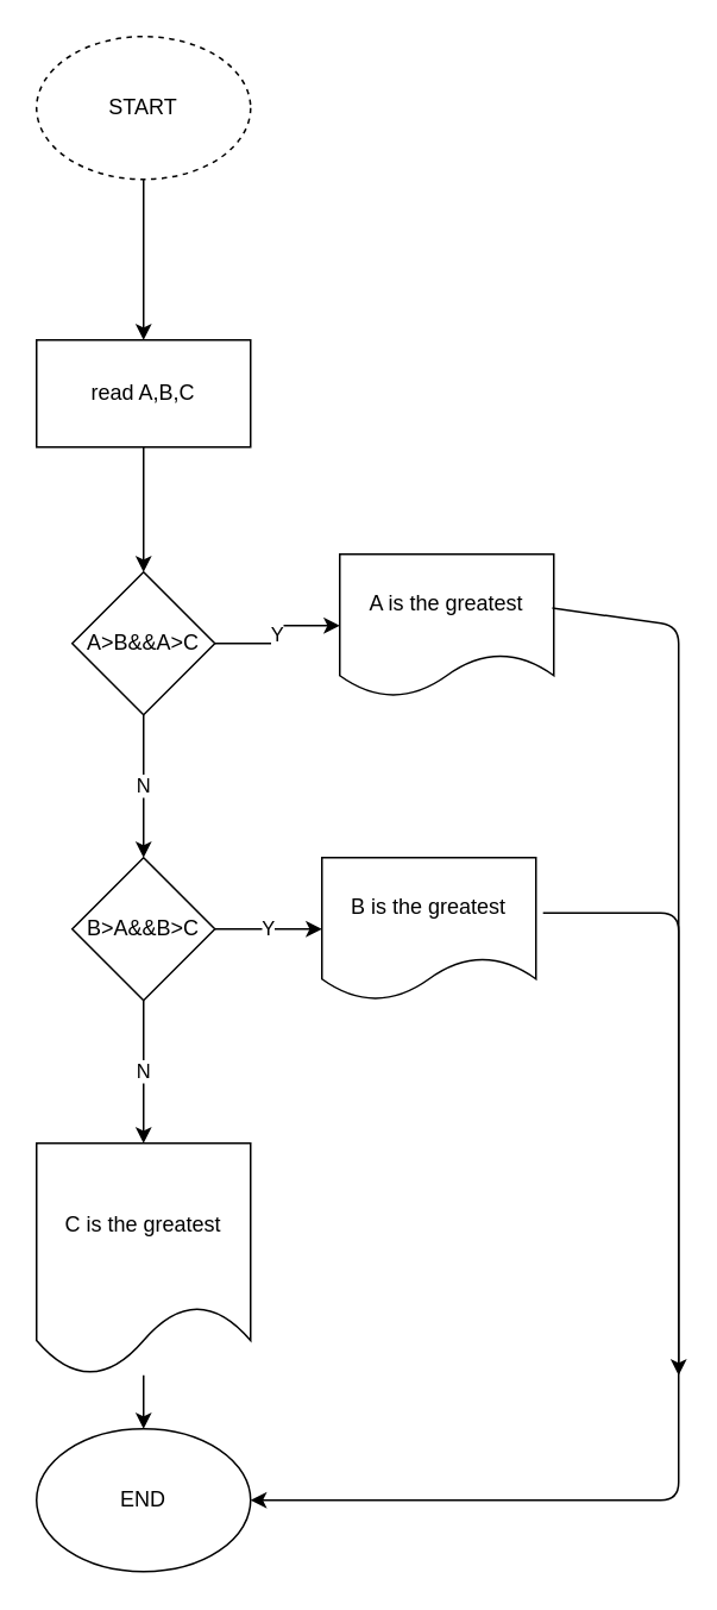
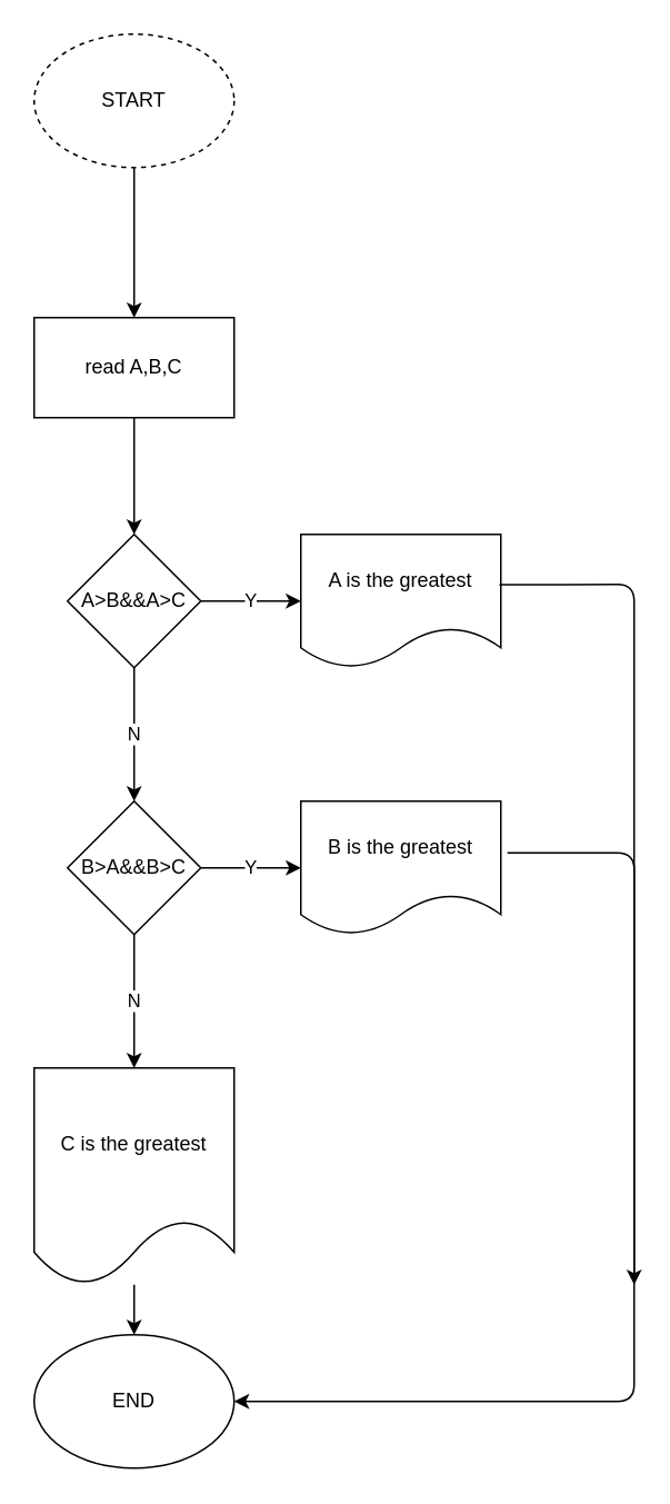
  <mxCell id="0" />
  <mxCell id="1" parent="0" />
  <mxCell id="2" value="" style="edgeStyle=orthogonalEdgeStyle;rounded=0;orthogonalLoop=1;jettySize=auto;html=1;" parent="1" source="3" target="5" edge="1"><mxGeometry relative="1" as="geometry" /></mxCell>
  <mxCell id="3" value="START" style="ellipse;whiteSpace=wrap;html=1;dashed=1;" parent="1" vertex="1"><mxGeometry x="20" y="20" width="120" height="80" as="geometry" /></mxCell>
  <mxCell id="4" value="" style="edgeStyle=orthogonalEdgeStyle;rounded=0;orthogonalLoop=1;jettySize=auto;html=1;" parent="1" source="5" target="8" edge="1"><mxGeometry relative="1" as="geometry" /></mxCell>
  <mxCell id="5" value="read A,B,C" style="whiteSpace=wrap;html=1;" parent="1" vertex="1"><mxGeometry x="20" y="190" width="120" height="60" as="geometry" /></mxCell>
  <mxCell id="6" value="Y" style="edgeStyle=orthogonalEdgeStyle;rounded=0;orthogonalLoop=1;jettySize=auto;html=1;" parent="1" source="8" target="9" edge="1"><mxGeometry relative="1" as="geometry" /></mxCell>
  <mxCell id="7" value="N" style="edgeStyle=orthogonalEdgeStyle;rounded=0;orthogonalLoop=1;jettySize=auto;html=1;" parent="1" source="8" target="12" edge="1"><mxGeometry relative="1" as="geometry" /></mxCell>
  <mxCell id="8" value="A&amp;gt;B&amp;amp;&amp;amp;A&amp;gt;C" style="rhombus;whiteSpace=wrap;html=1;" parent="1" vertex="1"><mxGeometry x="40" y="320" width="80" height="80" as="geometry" /></mxCell>
- <mxCell id="9" value="A is the greatest" style="shape=document;whiteSpace=wrap;html=1;boundedLbl=1;" parent="1" vertex="1"><mxGeometry x="190" y="310" width="120" height="80" as="geometry" /></mxCell>
+ <mxCell id="9" value="A is the greatest" style="shape=document;whiteSpace=wrap;html=1;boundedLbl=1;" parent="1" vertex="1"><mxGeometry x="180" y="320" width="120" height="80" as="geometry" /></mxCell>
  <mxCell id="10" value="Y" style="edgeStyle=orthogonalEdgeStyle;rounded=0;orthogonalLoop=1;jettySize=auto;html=1;" parent="1" source="12" target="13" edge="1"><mxGeometry relative="1" as="geometry" /></mxCell>
  <mxCell id="11" value="N" style="edgeStyle=orthogonalEdgeStyle;rounded=0;orthogonalLoop=1;jettySize=auto;html=1;" parent="1" source="12" target="15" edge="1"><mxGeometry relative="1" as="geometry" /></mxCell>
  <mxCell id="12" value="B&amp;gt;A&amp;amp;&amp;amp;B&amp;gt;C" style="rhombus;whiteSpace=wrap;html=1;" parent="1" vertex="1"><mxGeometry x="40" y="480" width="80" height="80" as="geometry" /></mxCell>
  <mxCell id="13" value="B is the greatest" style="shape=document;whiteSpace=wrap;html=1;boundedLbl=1;" parent="1" vertex="1"><mxGeometry x="180" y="480" width="120" height="80" as="geometry" /></mxCell>
  <mxCell id="14" value="" style="edgeStyle=orthogonalEdgeStyle;rounded=0;orthogonalLoop=1;jettySize=auto;html=1;" parent="1" source="15" target="16" edge="1"><mxGeometry relative="1" as="geometry" /></mxCell>
  <mxCell id="15" value="C is the greatest" style="shape=document;whiteSpace=wrap;html=1;boundedLbl=1;" parent="1" vertex="1"><mxGeometry x="20" y="640" width="120" height="130" as="geometry" /></mxCell>
  <mxCell id="16" value="END" style="ellipse;whiteSpace=wrap;html=1;" parent="1" vertex="1"><mxGeometry x="20" y="800" width="120" height="80" as="geometry" /></mxCell>
  <mxCell id="17" value="" style="endArrow=classic;html=1;exitX=1.033;exitY=0.387;exitDx=0;exitDy=0;exitPerimeter=0;entryX=1;entryY=0.5;entryDx=0;entryDy=0;" edge="1" parent="1" source="13" target="16"><mxGeometry width="50" height="50" relative="1" as="geometry"><mxPoint x="330" y="640" as="sourcePoint" /><mxPoint x="380" y="590" as="targetPoint" /><Array as="points"><mxPoint x="380" y="511" /><mxPoint x="380" y="840" /></Array></mxGeometry></mxCell>
  <mxCell id="18" value="" style="endArrow=classic;html=1;exitX=0.993;exitY=0.378;exitDx=0;exitDy=0;exitPerimeter=0;" edge="1" parent="1" source="9"><mxGeometry width="50" height="50" relative="1" as="geometry"><mxPoint x="330" y="470" as="sourcePoint" /><mxPoint x="380" y="770" as="targetPoint" /><Array as="points"><mxPoint x="380" y="350" /></Array></mxGeometry></mxCell>
